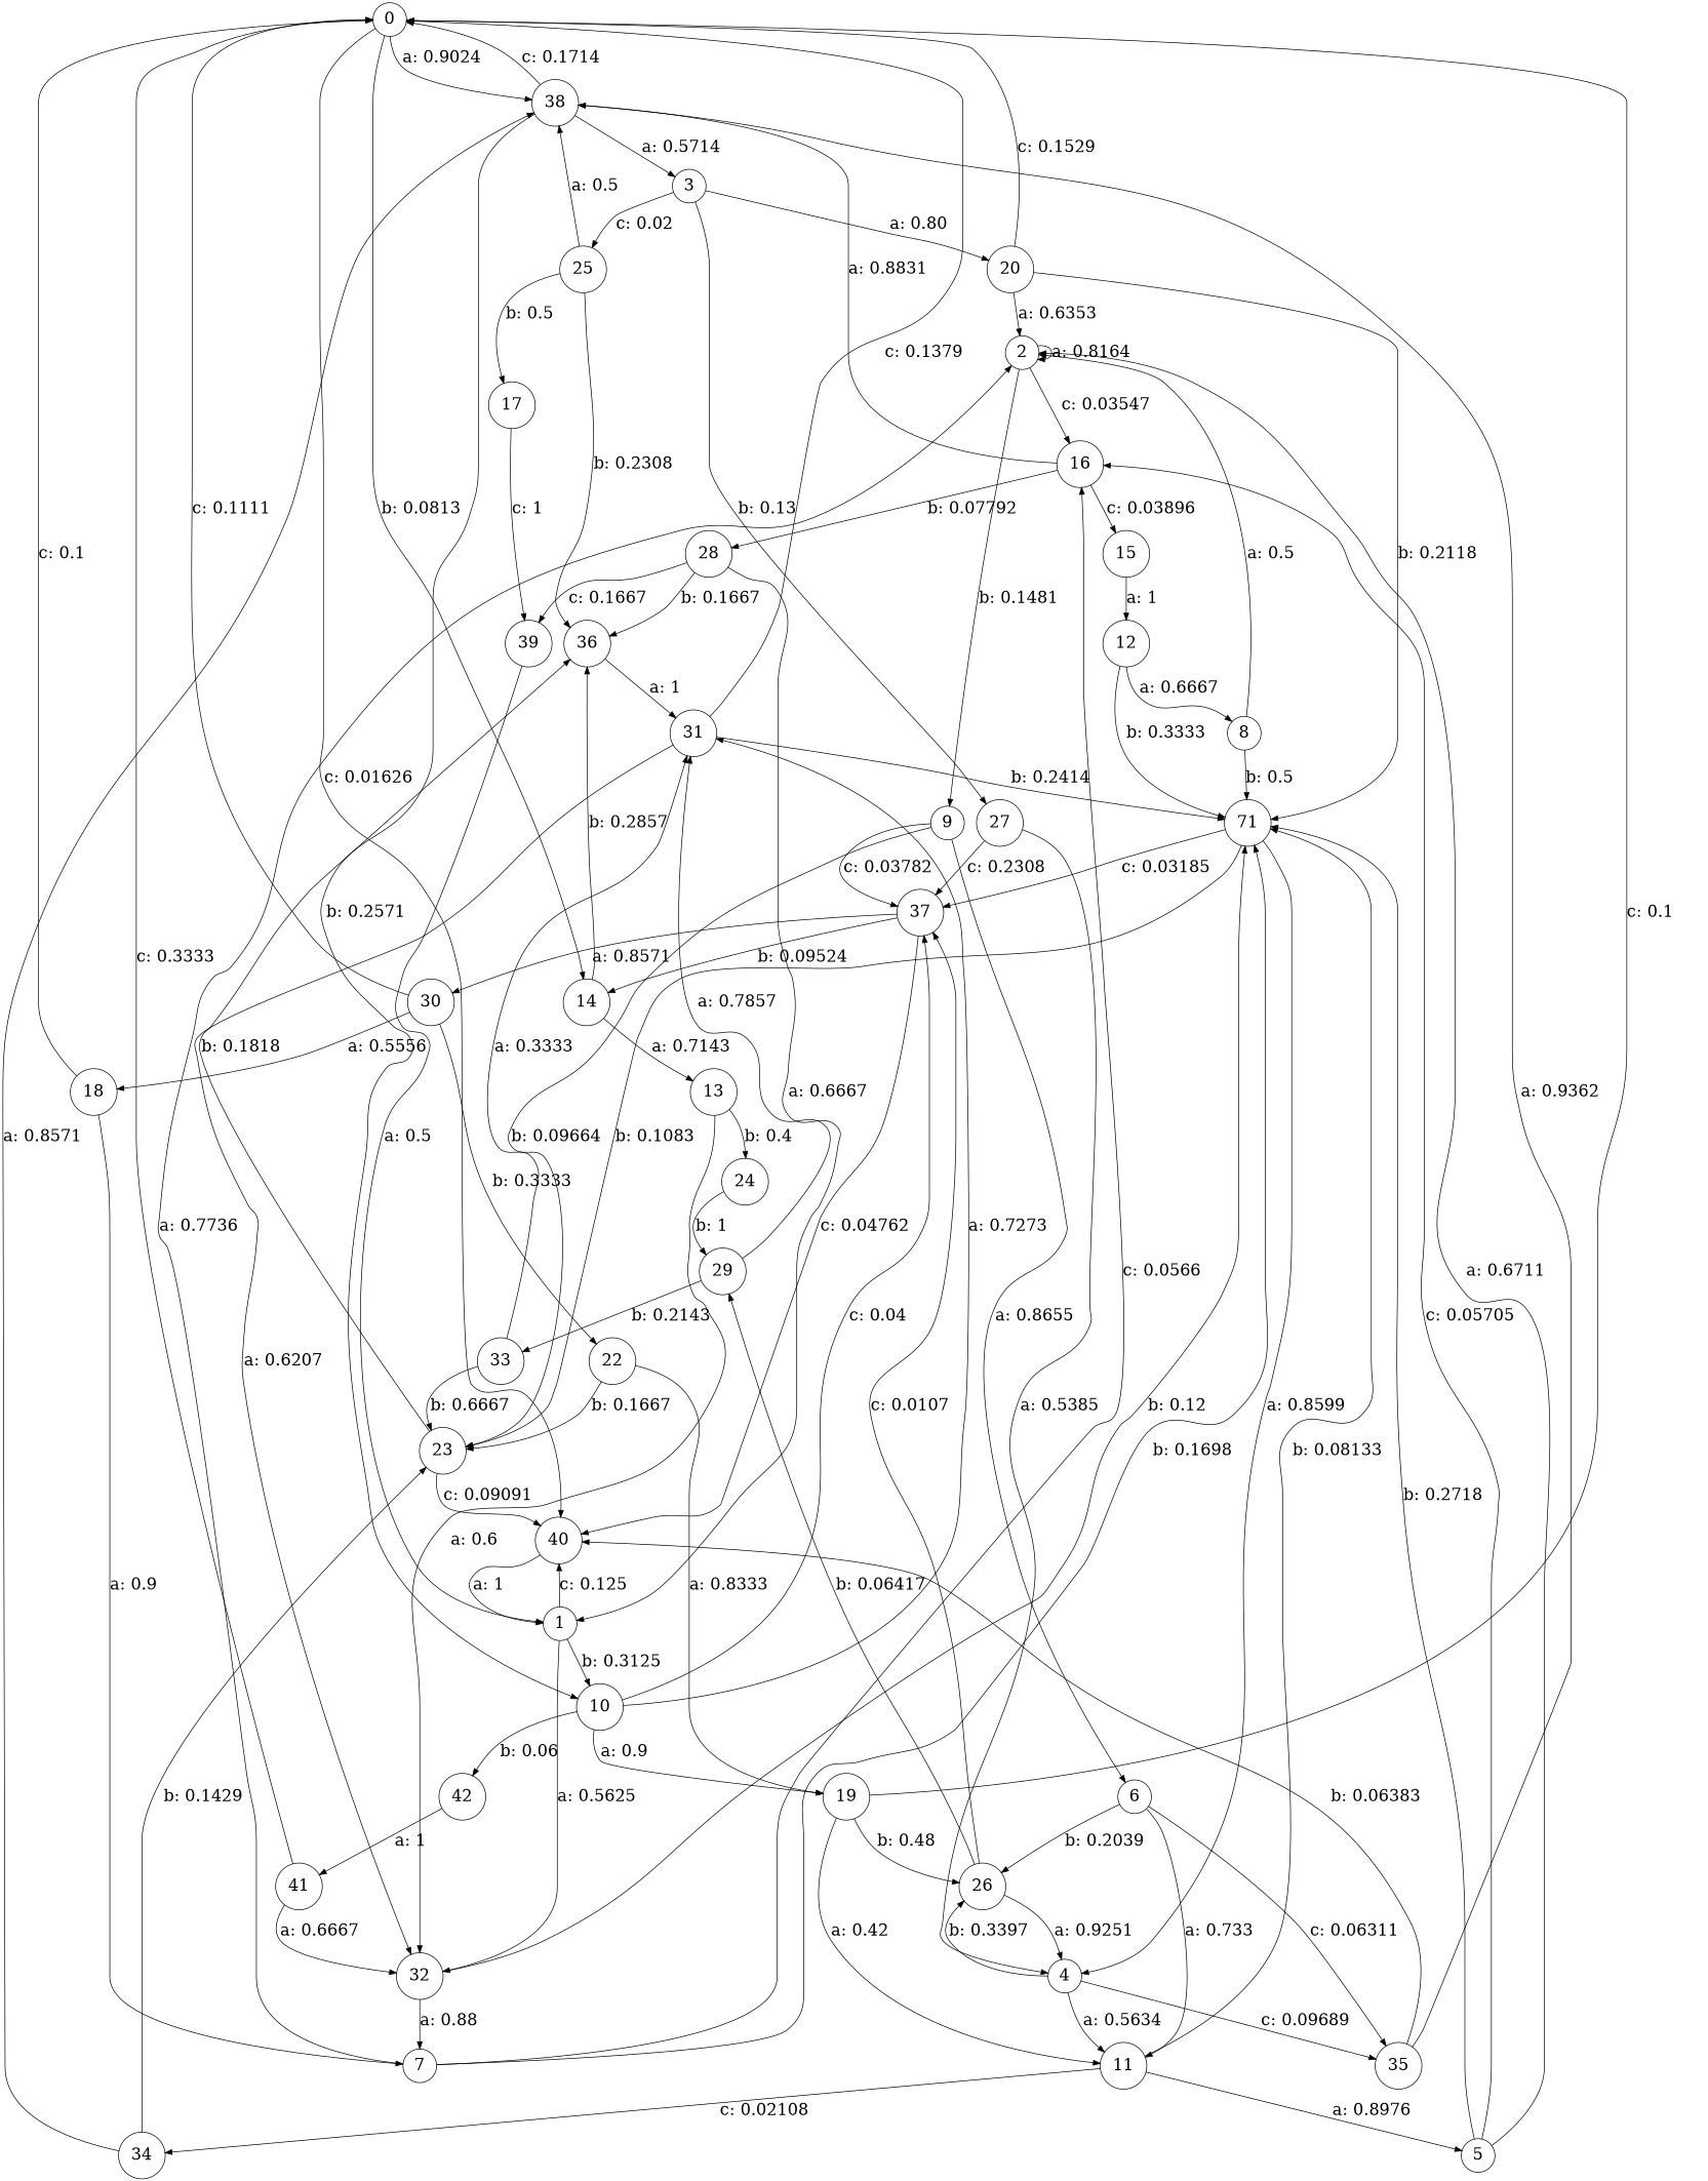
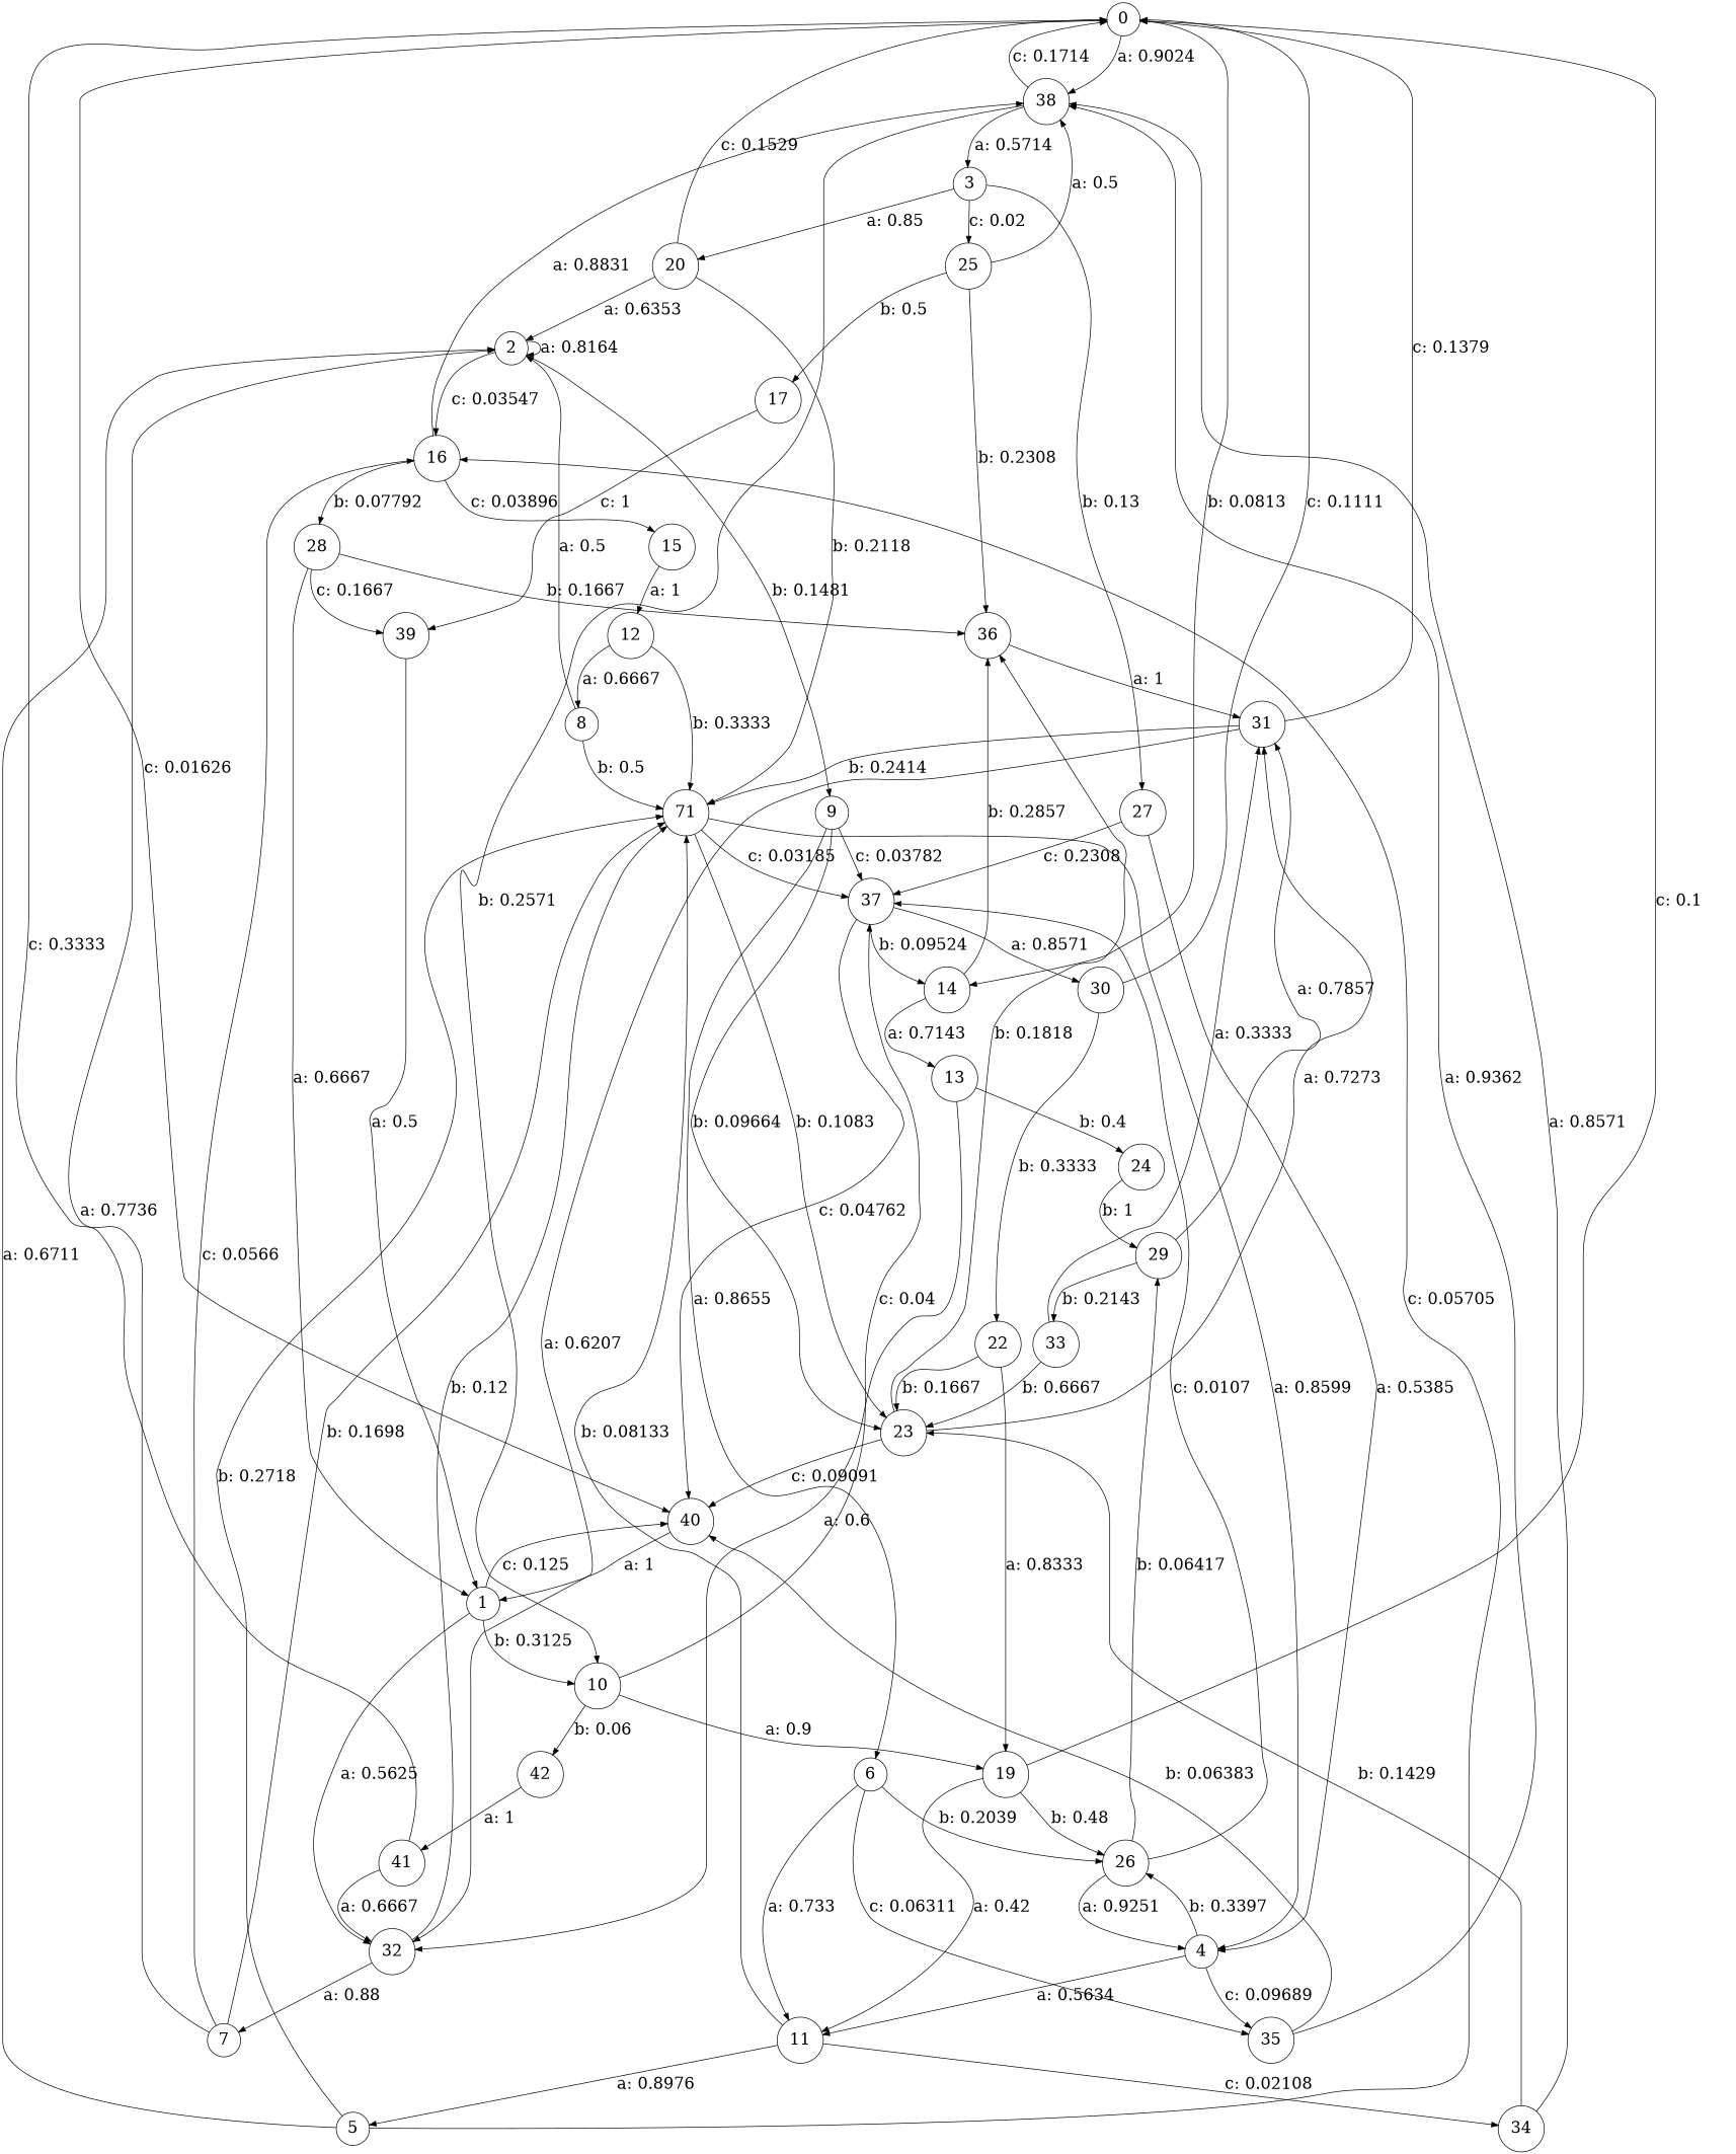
  digraph {
    node [fontsize=24 shape=circle]
    edge [fontsize=24]
    0
    38
    14
    40
    10
    3
    13
    36
    1
    37
    19
    42
    20
    27
    25
    32
    24
    31
    n19 [label=71]
    7
    23
    4
    2
    16
    30
    11
    26
    41
    9
    6
    15
    28
    35
    12
    39
    17
    5
    34
    29
    33
    8
-   18
    22
    0 -> 38 [label="a: 0.9024   "]
    0 -> 14 [label="b: 0.0813   "]
    0 -> 40 [label="c: 0.01626  "]
    38 -> 0 [label="c: 0.1714   "]
    38 -> 10 [label="b: 0.2571   "]
    38 -> 3 [label="a: 0.5714   "]
    14 -> 13 [label="a: 0.7143   "]
    14 -> 36 [label="b: 0.2857   "]
    40 -> 1 [label="a: 1        "]
    10 -> 37 [label="c: 0.04     "]
    10 -> 19 [label="a: 0.9      "]
    10 -> 42 [label="b: 0.06     "]
-   3 -> 20 [label="a: 0.80     "]
+   3 -> 20 [label="a: 0.85     "]
    3 -> 27 [label="b: 0.13     "]
    3 -> 25 [label="c: 0.02     "]
    13 -> 32 [label="a: 0.6      "]
    13 -> 24 [label="b: 0.4      "]
    36 -> 31 [label="a: 1        "]
    1 -> 40 [label="c: 0.125    "]
    1 -> 10 [label="b: 0.3125   "]
    1 -> 32 [label="a: 0.5625   "]
    37 -> 14 [label="b: 0.09524  "]
    37 -> 40 [label="c: 0.04762  "]
    37 -> 30 [label="a: 0.8571   "]
    19 -> 0 [label="c: 0.1      "]
    19 -> 11 [label="a: 0.42     "]
    19 -> 26 [label="b: 0.48     "]
    42 -> 41 [label="a: 1        "]
    20 -> 0 [label="c: 0.1529   "]
    20 -> n19 [label="b: 0.2118   "]
    20 -> 2 [label="a: 0.6353   "]
    27 -> 37 [label="c: 0.2308   "]
    27 -> 4 [label="a: 0.5385   "]
    25 -> 38 [label="a: 0.5      "]
    25 -> 36 [label="b: 0.2308   "]
    25 -> 17 [label="b: 0.5      "]
    32 -> n19 [label="b: 0.12     "]
    32 -> 7 [label="a: 0.88     "]
    24 -> 29 [label="b: 1        "]
    31 -> 0 [label="c: 0.1379   "]
    31 -> 32 [label="a: 0.6207   "]
    31 -> n19 [label="b: 0.2414   "]
    n19 -> 37 [label="c: 0.03185  "]
    n19 -> 23 [label="b: 0.1083   "]
    n19 -> 4 [label="a: 0.8599   "]
    7 -> n19 [label="b: 0.1698   "]
    7 -> 2 [label="a: 0.7736   "]
    7 -> 16 [label="c: 0.0566   "]
    23 -> 40 [label="c: 0.09091  "]
    23 -> 36 [label="b: 0.1818   "]
-   10 -> 31 [label="a: 0.7273   "]
+   23 -> 31 [label="a: 0.7273   "]
    4 -> 11 [label="a: 0.5634   "]
    4 -> 26 [label="b: 0.3397   "]
    4 -> 35 [label="c: 0.09689  "]
    2 -> 2 [label="a: 0.8164   "]
    2 -> 16 [label="c: 0.03547  "]
    2 -> 9 [label="b: 0.1481   "]
    16 -> 38 [label="a: 0.8831   "]
    16 -> 15 [label="c: 0.03896  "]
    16 -> 28 [label="b: 0.07792  "]
    30 -> 0 [label="c: 0.1111   "]
-   30 -> 18 [label="a: 0.5556   "]
    30 -> 22 [label="b: 0.3333   "]
    11 -> n19 [label="b: 0.08133  "]
    11 -> 5 [label="a: 0.8976   "]
    11 -> 34 [label="c: 0.02108  "]
    26 -> 37 [label="c: 0.0107   "]
    26 -> 4 [label="a: 0.9251   "]
    26 -> 29 [label="b: 0.06417  "]
    41 -> 0 [label="c: 0.3333   "]
    41 -> 32 [label="a: 0.6667   "]
    9 -> 37 [label="c: 0.03782  "]
    9 -> 23 [label="b: 0.09664  "]
    9 -> 6 [label="a: 0.8655   "]
    6 -> 11 [label="a: 0.733    "]
    6 -> 26 [label="b: 0.2039   "]
    6 -> 35 [label="c: 0.06311  "]
    15 -> 12 [label="a: 1        "]
    28 -> 36 [label="b: 0.1667   "]
    28 -> 1 [label="a: 0.6667   "]
    28 -> 39 [label="c: 0.1667   "]
    35 -> 38 [label="a: 0.9362   "]
    35 -> 40 [label="b: 0.06383  "]
    12 -> n19 [label="b: 0.3333   "]
    12 -> 8 [label="a: 0.6667   "]
    39 -> 1 [label="a: 0.5      "]
    17 -> 39 [label="c: 1        "]
    5 -> n19 [label="b: 0.2718   "]
    5 -> 2 [label="a: 0.6711   "]
    5 -> 16 [label="c: 0.05705  "]
    34 -> 38 [label="a: 0.8571   "]
    34 -> 23 [label="b: 0.1429   "]
    29 -> 31 [label="a: 0.7857   "]
    29 -> 33 [label="b: 0.2143   "]
    33 -> 31 [label="a: 0.3333   "]
    33 -> 23 [label="b: 0.6667   "]
    8 -> n19 [label="b: 0.5      "]
    8 -> 2 [label="a: 0.5      "]
-   18 -> 0 [label="c: 0.1      "]
-   18 -> 7 [label="a: 0.9      "]
    22 -> 19 [label="a: 0.8333   "]
    22 -> 23 [label="b: 0.1667   "]
  }
